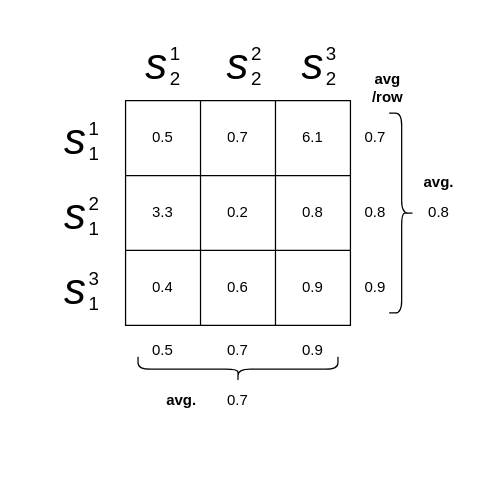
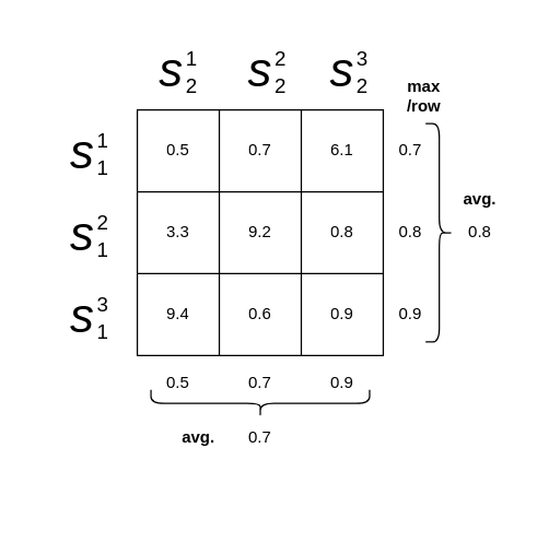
  <mxCell id="0" />
  <mxCell id="1" parent="0" />
  <mxCell id="2" value="" style="shape=table;html=1;whiteSpace=wrap;startSize=0;container=1;collapsible=0;childLayout=tableLayout;" parent="1" vertex="1"><mxGeometry x="100" y="80" width="180" height="180" as="geometry" /></mxCell>
  <mxCell id="3" value="" style="shape=tableRow;horizontal=0;startSize=0;swimlaneHead=0;swimlaneBody=0;top=0;left=0;bottom=0;right=0;collapsible=0;dropTarget=0;fillColor=none;points=[[0,0.5],[1,0.5]];portConstraint=eastwest;" parent="2" vertex="1"><mxGeometry width="180" height="60" as="geometry" /></mxCell>
  <mxCell id="4" value="0.5" style="shape=partialRectangle;html=1;whiteSpace=wrap;connectable=0;fillColor=none;top=0;left=0;bottom=0;right=0;overflow=hidden;" parent="3" vertex="1"><mxGeometry width="60" height="60" as="geometry"><mxRectangle width="60" height="60" as="alternateBounds" /></mxGeometry></mxCell>
  <mxCell id="5" value="0.7" style="shape=partialRectangle;html=1;whiteSpace=wrap;connectable=0;fillColor=none;top=0;left=0;bottom=0;right=0;overflow=hidden;" parent="3" vertex="1"><mxGeometry x="60" width="60" height="60" as="geometry"><mxRectangle width="60" height="60" as="alternateBounds" /></mxGeometry></mxCell>
  <mxCell id="6" value="6.1" style="shape=partialRectangle;html=1;whiteSpace=wrap;connectable=0;fillColor=none;top=0;left=0;bottom=0;right=0;overflow=hidden;" parent="3" vertex="1"><mxGeometry x="120" width="60" height="60" as="geometry"><mxRectangle width="60" height="60" as="alternateBounds" /></mxGeometry></mxCell>
  <mxCell id="7" value="" style="shape=tableRow;horizontal=0;startSize=0;swimlaneHead=0;swimlaneBody=0;top=0;left=0;bottom=0;right=0;collapsible=0;dropTarget=0;fillColor=none;points=[[0,0.5],[1,0.5]];portConstraint=eastwest;" parent="2" vertex="1"><mxGeometry y="60" width="180" height="60" as="geometry" /></mxCell>
  <mxCell id="8" value="3.3" style="shape=partialRectangle;html=1;whiteSpace=wrap;connectable=0;fillColor=none;top=0;left=0;bottom=0;right=0;overflow=hidden;" parent="7" vertex="1"><mxGeometry width="60" height="60" as="geometry"><mxRectangle width="60" height="60" as="alternateBounds" /></mxGeometry></mxCell>
- <mxCell id="9" value="0.2" style="shape=partialRectangle;html=1;whiteSpace=wrap;connectable=0;fillColor=none;top=0;left=0;bottom=0;right=0;overflow=hidden;" parent="7" vertex="1"><mxGeometry x="60" width="60" height="60" as="geometry"><mxRectangle width="60" height="60" as="alternateBounds" /></mxGeometry></mxCell>
+ <mxCell id="9" value="9.2" style="shape=partialRectangle;html=1;whiteSpace=wrap;connectable=0;fillColor=none;top=0;left=0;bottom=0;right=0;overflow=hidden;" parent="7" vertex="1"><mxGeometry x="60" width="60" height="60" as="geometry"><mxRectangle width="60" height="60" as="alternateBounds" /></mxGeometry></mxCell>
  <mxCell id="10" value="0.8" style="shape=partialRectangle;html=1;whiteSpace=wrap;connectable=0;fillColor=none;top=0;left=0;bottom=0;right=0;overflow=hidden;" parent="7" vertex="1"><mxGeometry x="120" width="60" height="60" as="geometry"><mxRectangle width="60" height="60" as="alternateBounds" /></mxGeometry></mxCell>
  <mxCell id="11" value="" style="shape=tableRow;horizontal=0;startSize=0;swimlaneHead=0;swimlaneBody=0;top=0;left=0;bottom=0;right=0;collapsible=0;dropTarget=0;fillColor=none;points=[[0,0.5],[1,0.5]];portConstraint=eastwest;" parent="2" vertex="1"><mxGeometry y="120" width="180" height="60" as="geometry" /></mxCell>
- <mxCell id="12" value="0.4" style="shape=partialRectangle;html=1;whiteSpace=wrap;connectable=0;fillColor=none;top=0;left=0;bottom=0;right=0;overflow=hidden;" parent="11" vertex="1"><mxGeometry width="60" height="60" as="geometry"><mxRectangle width="60" height="60" as="alternateBounds" /></mxGeometry></mxCell>
+ <mxCell id="12" value="9.4" style="shape=partialRectangle;html=1;whiteSpace=wrap;connectable=0;fillColor=none;top=0;left=0;bottom=0;right=0;overflow=hidden;" parent="11" vertex="1"><mxGeometry width="60" height="60" as="geometry"><mxRectangle width="60" height="60" as="alternateBounds" /></mxGeometry></mxCell>
  <mxCell id="13" value="0.6" style="shape=partialRectangle;html=1;whiteSpace=wrap;connectable=0;fillColor=none;top=0;left=0;bottom=0;right=0;overflow=hidden;" parent="11" vertex="1"><mxGeometry x="60" width="60" height="60" as="geometry"><mxRectangle width="60" height="60" as="alternateBounds" /></mxGeometry></mxCell>
  <mxCell id="14" value="0.9" style="shape=partialRectangle;html=1;whiteSpace=wrap;connectable=0;fillColor=none;top=0;left=0;bottom=0;right=0;overflow=hidden;pointerEvents=1;" parent="11" vertex="1"><mxGeometry x="120" width="60" height="60" as="geometry"><mxRectangle width="60" height="60" as="alternateBounds" /></mxGeometry></mxCell>
  <mxCell id="15" value="" style="group" parent="1" vertex="1" connectable="0"><mxGeometry x="20" y="80" width="80" height="60" as="geometry" /></mxCell>
  <mxCell id="16" value="&lt;i&gt;&lt;font style=&quot;font-size: 35px&quot;&gt;s&lt;/font&gt;&lt;/i&gt;" style="text;html=1;strokeColor=none;fillColor=none;align=center;verticalAlign=middle;whiteSpace=wrap;rounded=0;" parent="15" vertex="1"><mxGeometry width="80" height="60" as="geometry" /></mxCell>
  <mxCell id="17" value="&lt;font style=&quot;font-size: 15px&quot;&gt;1&lt;/font&gt;" style="text;html=1;strokeColor=none;fillColor=none;align=center;verticalAlign=middle;whiteSpace=wrap;rounded=0;fontSize=35;" parent="15" vertex="1"><mxGeometry x="30" width="50" height="30" as="geometry" /></mxCell>
  <mxCell id="18" value="&lt;font style=&quot;font-size: 15px&quot;&gt;1&lt;/font&gt;" style="text;html=1;strokeColor=none;fillColor=none;align=center;verticalAlign=middle;whiteSpace=wrap;rounded=0;fontSize=35;" parent="15" vertex="1"><mxGeometry x="30" y="20" width="50" height="30" as="geometry" /></mxCell>
  <mxCell id="19" value="" style="group" parent="1" vertex="1" connectable="0"><mxGeometry x="20" y="140" width="80" height="60" as="geometry" /></mxCell>
  <mxCell id="20" value="&lt;i&gt;&lt;font style=&quot;font-size: 35px&quot;&gt;s&lt;/font&gt;&lt;/i&gt;" style="text;html=1;strokeColor=none;fillColor=none;align=center;verticalAlign=middle;whiteSpace=wrap;rounded=0;" parent="19" vertex="1"><mxGeometry width="80" height="60" as="geometry" /></mxCell>
  <mxCell id="21" value="&lt;font style=&quot;font-size: 15px&quot;&gt;2&lt;/font&gt;" style="text;html=1;strokeColor=none;fillColor=none;align=center;verticalAlign=middle;whiteSpace=wrap;rounded=0;fontSize=35;" parent="19" vertex="1"><mxGeometry x="30" width="50" height="30" as="geometry" /></mxCell>
  <mxCell id="22" value="&lt;font style=&quot;font-size: 15px&quot;&gt;1&lt;/font&gt;" style="text;html=1;strokeColor=none;fillColor=none;align=center;verticalAlign=middle;whiteSpace=wrap;rounded=0;fontSize=35;" parent="19" vertex="1"><mxGeometry x="30" y="20" width="50" height="30" as="geometry" /></mxCell>
  <mxCell id="23" value="" style="group" parent="1" vertex="1" connectable="0"><mxGeometry x="20" y="200" width="80" height="60" as="geometry" /></mxCell>
  <mxCell id="24" value="&lt;i&gt;&lt;font style=&quot;font-size: 35px&quot;&gt;s&lt;/font&gt;&lt;/i&gt;" style="text;html=1;strokeColor=none;fillColor=none;align=center;verticalAlign=middle;whiteSpace=wrap;rounded=0;" parent="23" vertex="1"><mxGeometry width="80" height="60" as="geometry" /></mxCell>
  <mxCell id="25" value="&lt;font style=&quot;font-size: 15px&quot;&gt;3&lt;/font&gt;" style="text;html=1;strokeColor=none;fillColor=none;align=center;verticalAlign=middle;whiteSpace=wrap;rounded=0;fontSize=35;" parent="23" vertex="1"><mxGeometry x="30" width="50" height="30" as="geometry" /></mxCell>
  <mxCell id="26" value="&lt;font style=&quot;font-size: 15px&quot;&gt;1&lt;/font&gt;" style="text;html=1;strokeColor=none;fillColor=none;align=center;verticalAlign=middle;whiteSpace=wrap;rounded=0;fontSize=35;" parent="23" vertex="1"><mxGeometry x="30" y="20" width="50" height="30" as="geometry" /></mxCell>
  <mxCell id="27" value="" style="group" parent="1" vertex="1" connectable="0"><mxGeometry x="85" y="20" width="80" height="60" as="geometry" /></mxCell>
  <mxCell id="28" value="&lt;i&gt;&lt;font style=&quot;font-size: 35px&quot;&gt;s&lt;/font&gt;&lt;/i&gt;" style="text;html=1;strokeColor=none;fillColor=none;align=center;verticalAlign=middle;whiteSpace=wrap;rounded=0;" parent="27" vertex="1"><mxGeometry width="80" height="60" as="geometry" /></mxCell>
  <mxCell id="29" value="&lt;font style=&quot;font-size: 15px&quot;&gt;1&lt;/font&gt;" style="text;html=1;strokeColor=none;fillColor=none;align=center;verticalAlign=middle;whiteSpace=wrap;rounded=0;fontSize=35;" parent="27" vertex="1"><mxGeometry x="30" width="50" height="30" as="geometry" /></mxCell>
  <mxCell id="30" value="&lt;font style=&quot;font-size: 15px&quot;&gt;2&lt;/font&gt;" style="text;html=1;strokeColor=none;fillColor=none;align=center;verticalAlign=middle;whiteSpace=wrap;rounded=0;fontSize=35;" parent="27" vertex="1"><mxGeometry x="30" y="20" width="50" height="30" as="geometry" /></mxCell>
  <mxCell id="31" value="" style="group" parent="1" vertex="1" connectable="0"><mxGeometry x="150" y="20" width="80" height="60" as="geometry" /></mxCell>
  <mxCell id="32" value="&lt;i&gt;&lt;font style=&quot;font-size: 35px&quot;&gt;s&lt;/font&gt;&lt;/i&gt;" style="text;html=1;strokeColor=none;fillColor=none;align=center;verticalAlign=middle;whiteSpace=wrap;rounded=0;" parent="31" vertex="1"><mxGeometry width="80" height="60" as="geometry" /></mxCell>
  <mxCell id="33" value="&lt;font style=&quot;font-size: 15px&quot;&gt;2&lt;/font&gt;" style="text;html=1;strokeColor=none;fillColor=none;align=center;verticalAlign=middle;whiteSpace=wrap;rounded=0;fontSize=35;" parent="31" vertex="1"><mxGeometry x="30" width="50" height="30" as="geometry" /></mxCell>
  <mxCell id="34" value="&lt;font style=&quot;font-size: 15px&quot;&gt;2&lt;/font&gt;" style="text;html=1;strokeColor=none;fillColor=none;align=center;verticalAlign=middle;whiteSpace=wrap;rounded=0;fontSize=35;" parent="31" vertex="1"><mxGeometry x="30" y="20" width="50" height="30" as="geometry" /></mxCell>
  <mxCell id="35" value="" style="group" parent="1" vertex="1" connectable="0"><mxGeometry x="210" y="20" width="80" height="60" as="geometry" /></mxCell>
  <mxCell id="36" value="&lt;i&gt;&lt;font style=&quot;font-size: 35px&quot;&gt;s&lt;/font&gt;&lt;/i&gt;" style="text;html=1;strokeColor=none;fillColor=none;align=center;verticalAlign=middle;whiteSpace=wrap;rounded=0;" parent="35" vertex="1"><mxGeometry width="80" height="60" as="geometry" /></mxCell>
  <mxCell id="37" value="&lt;font style=&quot;font-size: 15px&quot;&gt;3&lt;/font&gt;" style="text;html=1;strokeColor=none;fillColor=none;align=center;verticalAlign=middle;whiteSpace=wrap;rounded=0;fontSize=35;" parent="35" vertex="1"><mxGeometry x="30" width="50" height="30" as="geometry" /></mxCell>
  <mxCell id="38" value="&lt;font style=&quot;font-size: 15px&quot;&gt;2&lt;/font&gt;" style="text;html=1;strokeColor=none;fillColor=none;align=center;verticalAlign=middle;whiteSpace=wrap;rounded=0;fontSize=35;" parent="35" vertex="1"><mxGeometry x="30" y="20" width="50" height="30" as="geometry" /></mxCell>
  <mxCell id="39" value="" style="group" parent="1" vertex="1" connectable="0"><mxGeometry x="280" y="80" width="40" height="60" as="geometry" /></mxCell>
  <mxCell id="40" value="0.7" style="text;html=1;strokeColor=none;fillColor=none;align=center;verticalAlign=middle;whiteSpace=wrap;rounded=0;" parent="39" vertex="1"><mxGeometry width="40" height="60" as="geometry" /></mxCell>
  <mxCell id="41" value="" style="group" parent="1" vertex="1" connectable="0"><mxGeometry x="280" y="140" width="40" height="60" as="geometry" /></mxCell>
  <mxCell id="42" value="0.8" style="text;html=1;strokeColor=none;fillColor=none;align=center;verticalAlign=middle;whiteSpace=wrap;rounded=0;" parent="41" vertex="1"><mxGeometry width="40" height="60" as="geometry" /></mxCell>
  <mxCell id="43" value="" style="group" parent="1" vertex="1" connectable="0"><mxGeometry x="280" y="200" width="40" height="60" as="geometry" /></mxCell>
  <mxCell id="44" value="0.9" style="text;html=1;strokeColor=none;fillColor=none;align=center;verticalAlign=middle;whiteSpace=wrap;rounded=0;" parent="43" vertex="1"><mxGeometry width="40" height="60" as="geometry" /></mxCell>
  <mxCell id="45" value="" style="group" parent="1" vertex="1" connectable="0"><mxGeometry x="100" y="260" width="60" height="40" as="geometry" /></mxCell>
  <mxCell id="46" value="0.5" style="text;html=1;strokeColor=none;fillColor=none;align=center;verticalAlign=middle;whiteSpace=wrap;rounded=0;" parent="45" vertex="1"><mxGeometry width="60" height="40" as="geometry" /></mxCell>
  <mxCell id="47" value="" style="group" parent="1" vertex="1" connectable="0"><mxGeometry x="160" y="260" width="60" height="40" as="geometry" /></mxCell>
  <mxCell id="48" value="0.7" style="text;html=1;strokeColor=none;fillColor=none;align=center;verticalAlign=middle;whiteSpace=wrap;rounded=0;" parent="47" vertex="1"><mxGeometry width="60" height="40" as="geometry" /></mxCell>
  <mxCell id="49" value="" style="group" parent="1" vertex="1" connectable="0"><mxGeometry x="220" y="260" width="60" height="40" as="geometry" /></mxCell>
  <mxCell id="50" value="0.9" style="text;html=1;strokeColor=none;fillColor=none;align=center;verticalAlign=middle;whiteSpace=wrap;rounded=0;" parent="49" vertex="1"><mxGeometry width="60" height="40" as="geometry" /></mxCell>
  <mxCell id="51" value="" style="shape=curlyBracket;whiteSpace=wrap;html=1;rounded=1;flipH=1;fontSize=15;" parent="1" vertex="1"><mxGeometry x="311" y="90" width="20" height="160" as="geometry" /></mxCell>
  <mxCell id="52" value="" style="group" parent="1" vertex="1" connectable="0"><mxGeometry x="331" y="140" width="40" height="60" as="geometry" /></mxCell>
  <mxCell id="53" value="0.8" style="text;html=1;strokeColor=none;fillColor=none;align=center;verticalAlign=middle;whiteSpace=wrap;rounded=0;" parent="52" vertex="1"><mxGeometry width="40" height="60" as="geometry" /></mxCell>
  <mxCell id="54" value="" style="shape=curlyBracket;whiteSpace=wrap;html=1;rounded=1;flipH=1;fontSize=15;rotation=90;" parent="1" vertex="1"><mxGeometry x="180" y="215" width="20" height="160" as="geometry" /></mxCell>
  <mxCell id="55" value="" style="group" parent="1" vertex="1" connectable="0"><mxGeometry x="160" y="300" width="60" height="40" as="geometry" /></mxCell>
  <mxCell id="56" value="0.7" style="text;html=1;strokeColor=none;fillColor=none;align=center;verticalAlign=middle;whiteSpace=wrap;rounded=0;" parent="55" vertex="1"><mxGeometry width="60" height="40" as="geometry" /></mxCell>
  <mxCell id="57" value="&lt;b&gt;avg.&lt;/b&gt;" style="text;html=1;strokeColor=none;fillColor=none;align=center;verticalAlign=middle;whiteSpace=wrap;rounded=0;" vertex="1" parent="55"><mxGeometry x="-35" y="5" width="40" height="30" as="geometry" /></mxCell>
  <mxCell id="58" value="" style="group" vertex="1" connectable="0" parent="1"><mxGeometry x="290" y="50" width="40" height="40" as="geometry" /></mxCell>
- <mxCell id="59" value="&lt;b&gt;avg /row&lt;/b&gt;" style="text;html=1;strokeColor=none;fillColor=none;align=center;verticalAlign=middle;whiteSpace=wrap;rounded=0;" vertex="1" parent="58"><mxGeometry width="40" height="40" as="geometry" /></mxCell>
+ <mxCell id="59" value="&lt;b&gt;max /row&lt;/b&gt;" style="text;html=1;strokeColor=none;fillColor=none;align=center;verticalAlign=middle;whiteSpace=wrap;rounded=0;" vertex="1" parent="58"><mxGeometry width="40" height="40" as="geometry" /></mxCell>
  <mxCell id="60" value="" style="group" vertex="1" connectable="0" parent="1"><mxGeometry x="60" y="275" width="40" height="40" as="geometry" /></mxCell>
  <mxCell id="61" value="&lt;b&gt;avg.&lt;/b&gt;" style="text;html=1;strokeColor=none;fillColor=none;align=center;verticalAlign=middle;whiteSpace=wrap;rounded=0;" vertex="1" parent="1"><mxGeometry x="331" y="131" width="40" height="30" as="geometry" /></mxCell>
